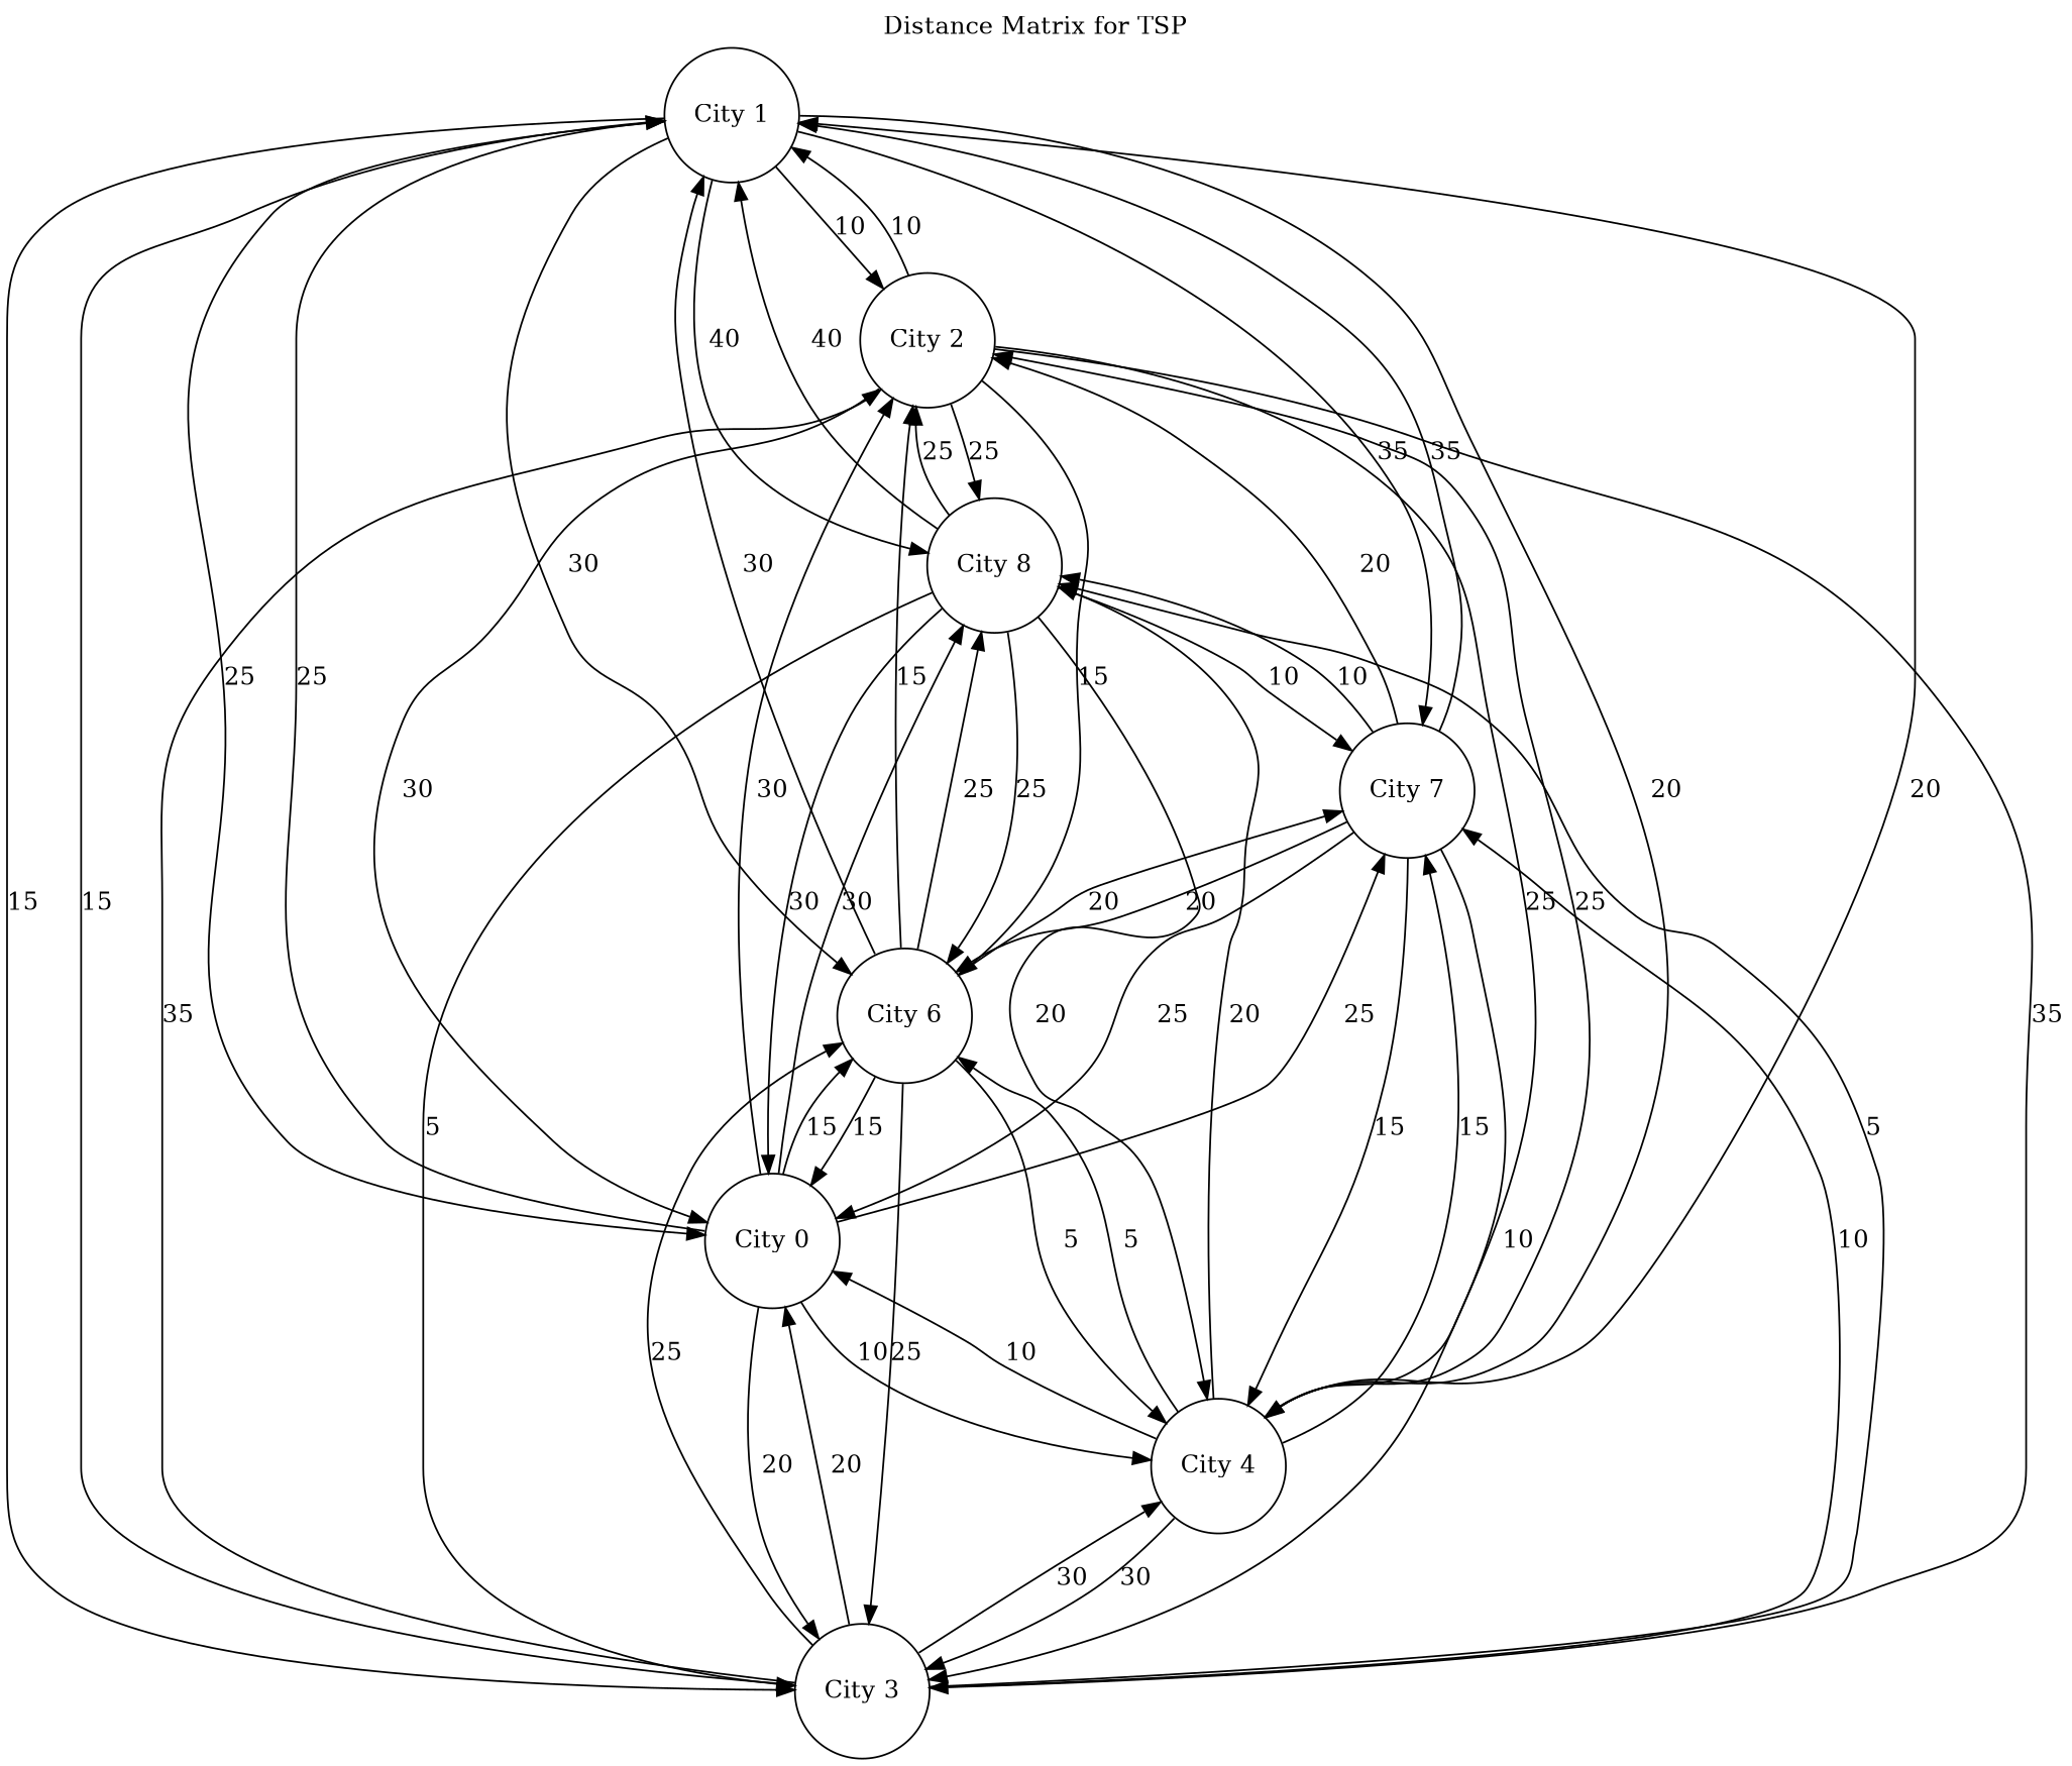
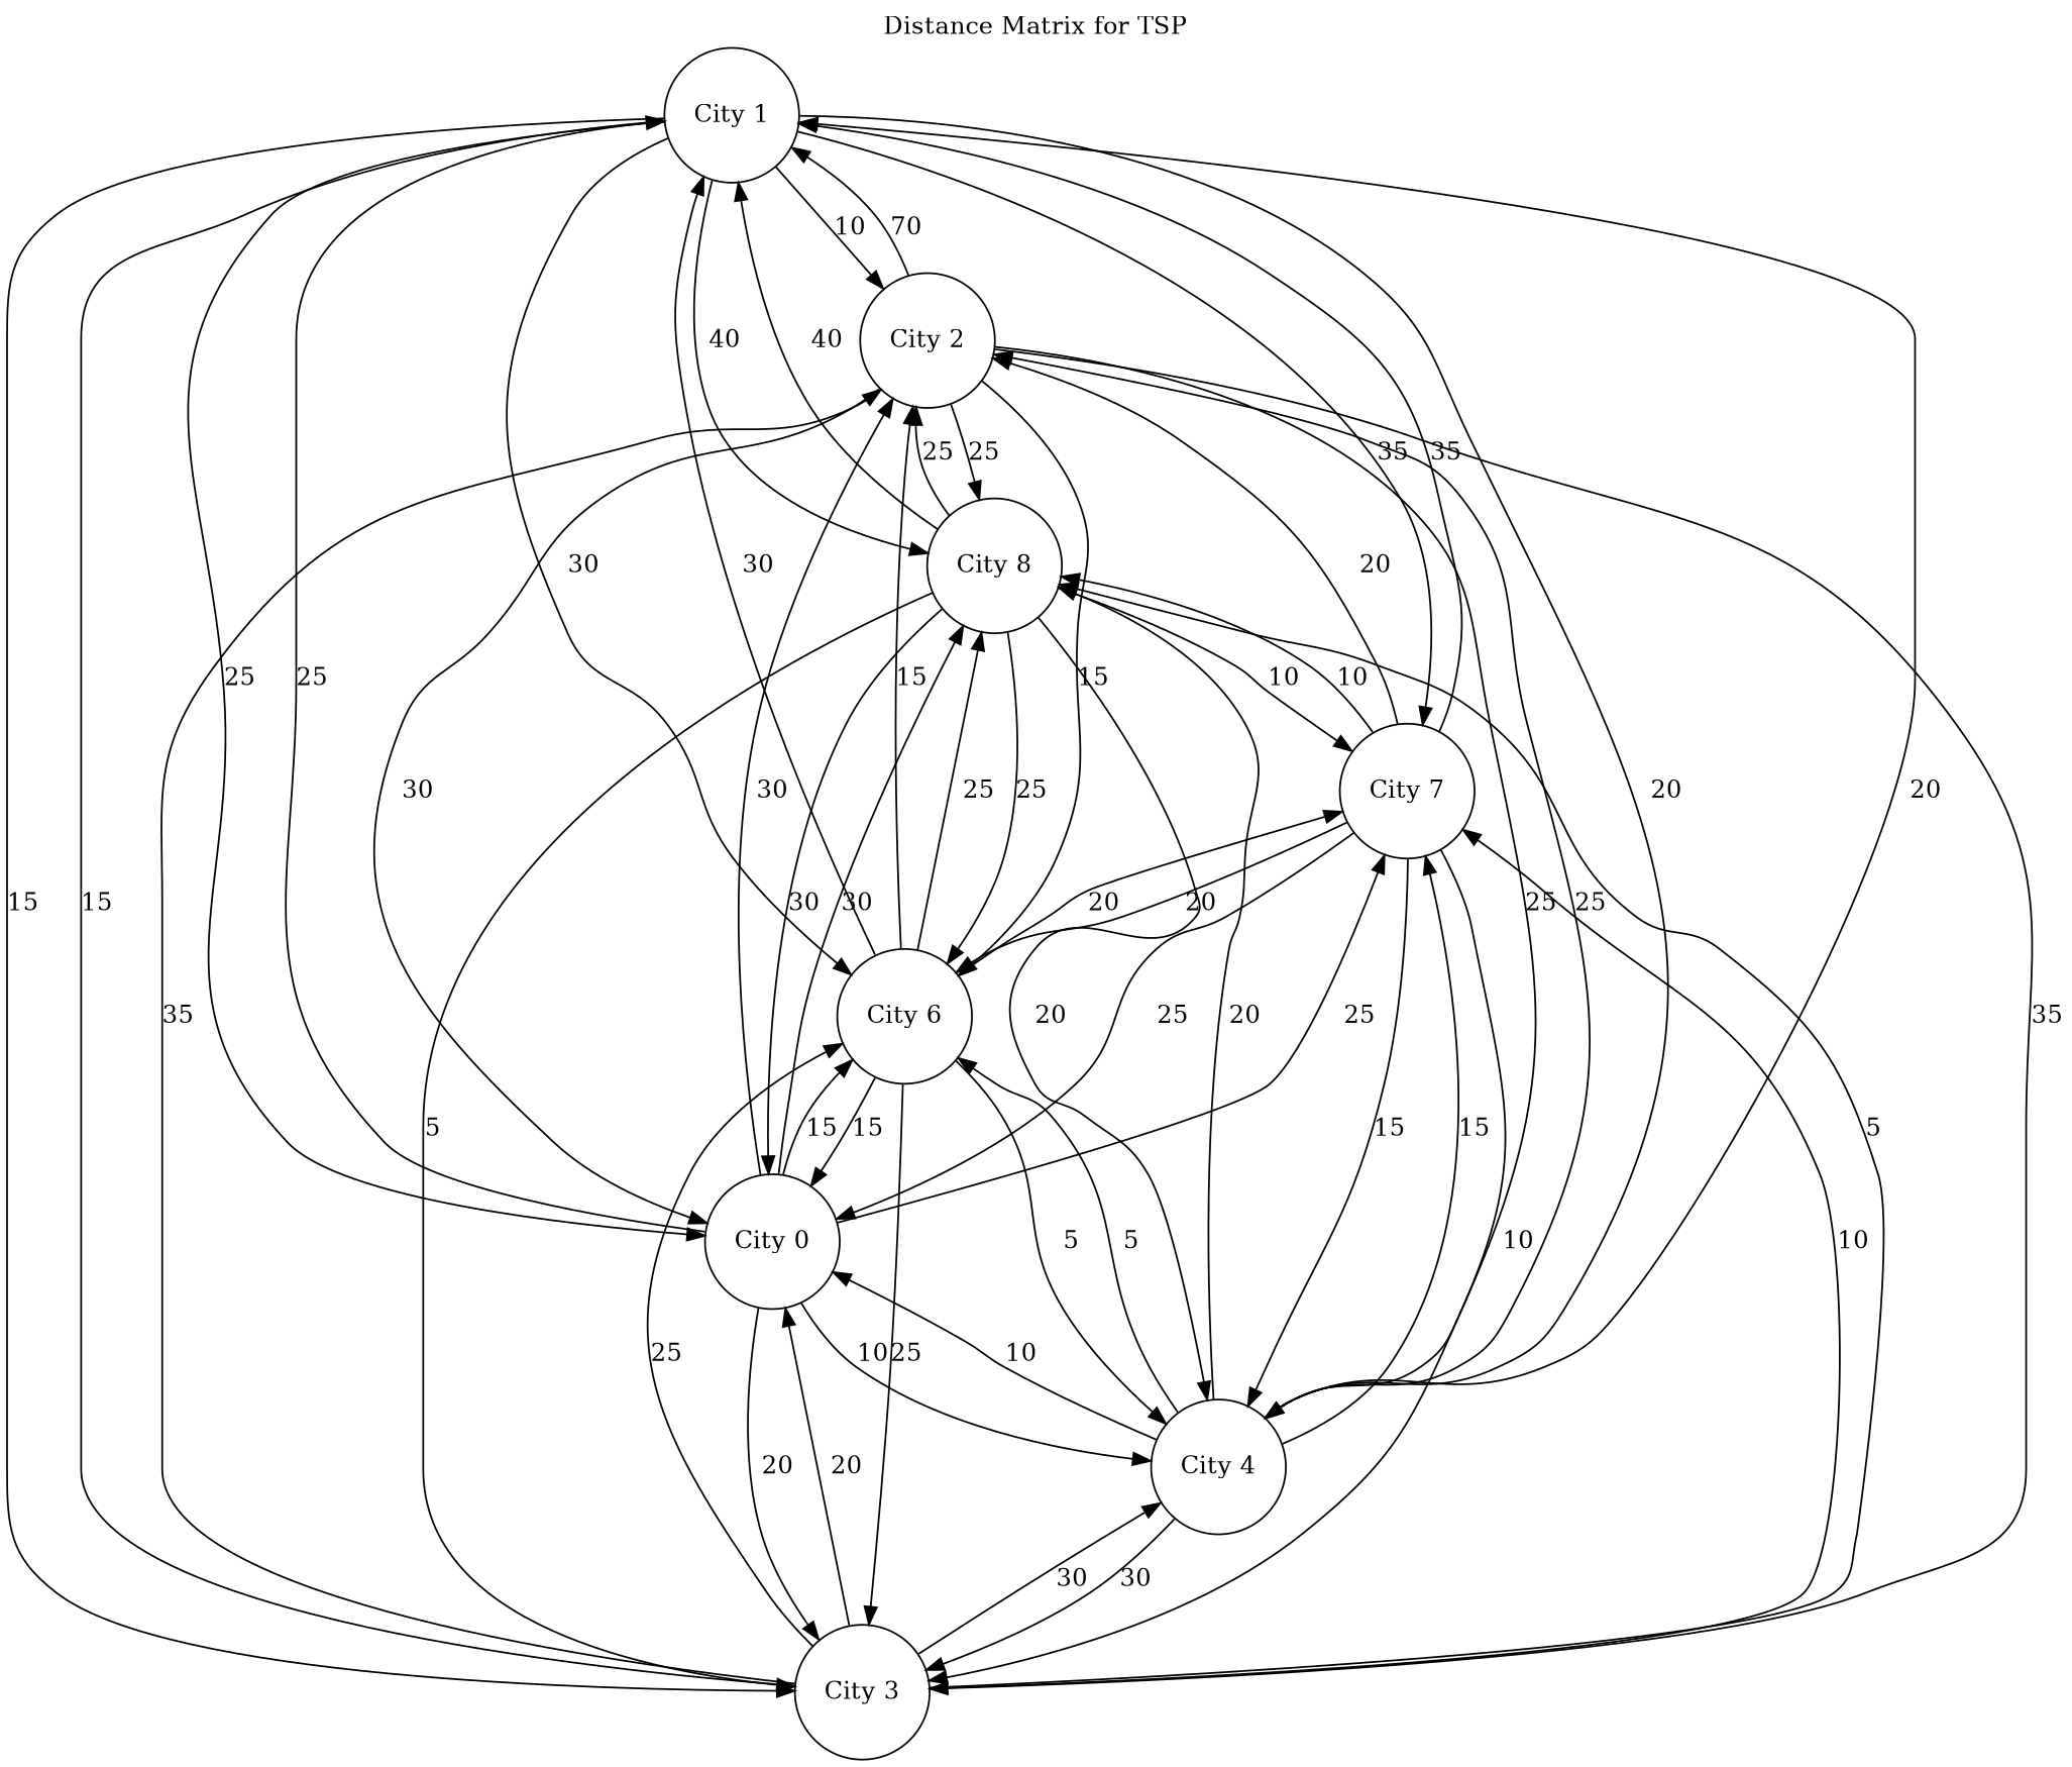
  digraph {
    label="Distance Matrix for TSP"
    labeljust=center
    labelloc=top
    node [shape=circle]
    n1 [label="City 1"]
    n2 [label="City 2"]
    n3 [label="City 3"]
    n4 [label="City 4"]
    n5 [label="City 0"]
    n6 [label="City 6"]
    n7 [label="City 7"]
    n8 [label="City 8"]
    n1 -> n2 [label=10]
    n1 -> n3 [label=15]
    n1 -> n4 [label=20]
    n1 -> n5 [label=25]
    n1 -> n6 [label=30]
    n1 -> n7 [label=35]
    n1 -> n8 [label=40]
-   n2 -> n1 [label=10]
+   n2 -> n1 [label=70]
    n2 -> n3 [label=35]
    n2 -> n4 [label=25]
    n2 -> n5 [label=30]
    n2 -> n6 [label=15]
    n2 -> n8 [label=25]
    n3 -> n1 [label=15]
    n3 -> n2 [label=35]
    n3 -> n4 [label=30]
    n3 -> n5 [label=20]
    n3 -> n6 [label=25]
    n3 -> n7 [label=10]
    n3 -> n8 [label=5]
    n4 -> n1 [label=20]
    n4 -> n2 [label=25]
    n4 -> n3 [label=30]
    n4 -> n5 [label=10]
    n4 -> n6 [label=5]
    n4 -> n7 [label=15]
    n4 -> n8 [label=20]
    n5 -> n1 [label=25]
    n5 -> n2 [label=30]
    n5 -> n3 [label=20]
    n5 -> n4 [label=10]
    n5 -> n6 [label=15]
    n5 -> n7 [label=25]
    n5 -> n8 [label=30]
    n6 -> n1 [label=30]
    n6 -> n2 [label=15]
    n6 -> n3 [label=25]
    n6 -> n4 [label=5]
    n6 -> n5 [label=15]
    n6 -> n7 [label=20]
    n6 -> n8 [label=25]
    n7 -> n1 [label=35]
    n7 -> n2 [label=20]
    n7 -> n3 [label=10]
    n7 -> n4 [label=15]
    n7 -> n5 [label=25]
    n7 -> n6 [label=20]
    n7 -> n8 [label=10]
    n8 -> n1 [label=40]
    n8 -> n2 [label=25]
    n8 -> n3 [label=5]
    n8 -> n4 [label=20]
    n8 -> n5 [label=30]
    n8 -> n6 [label=25]
    n8 -> n7 [label=10]
  }
